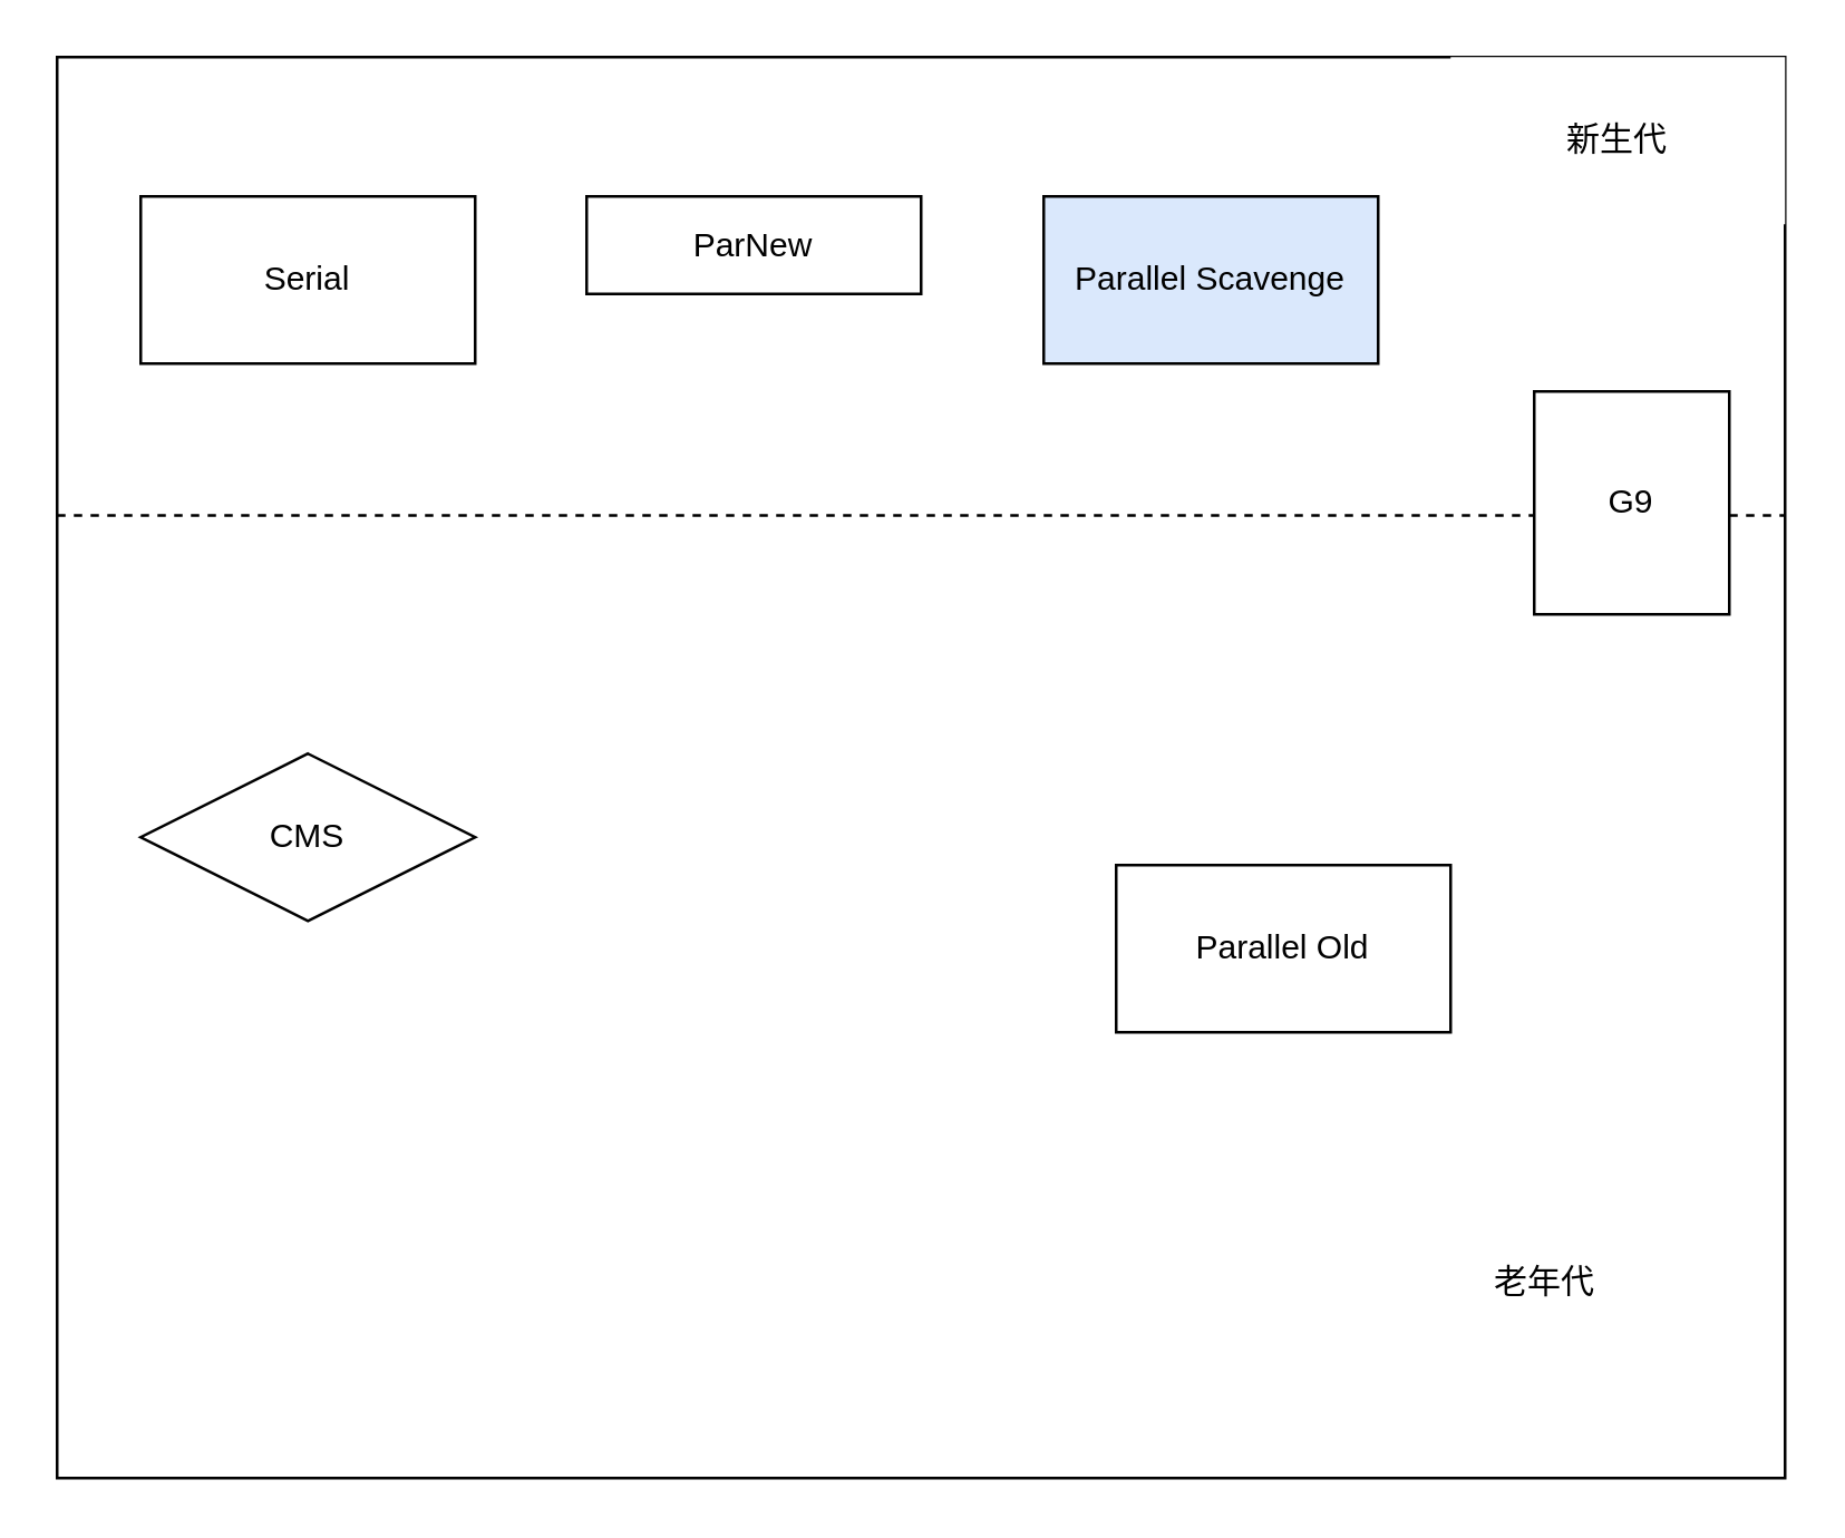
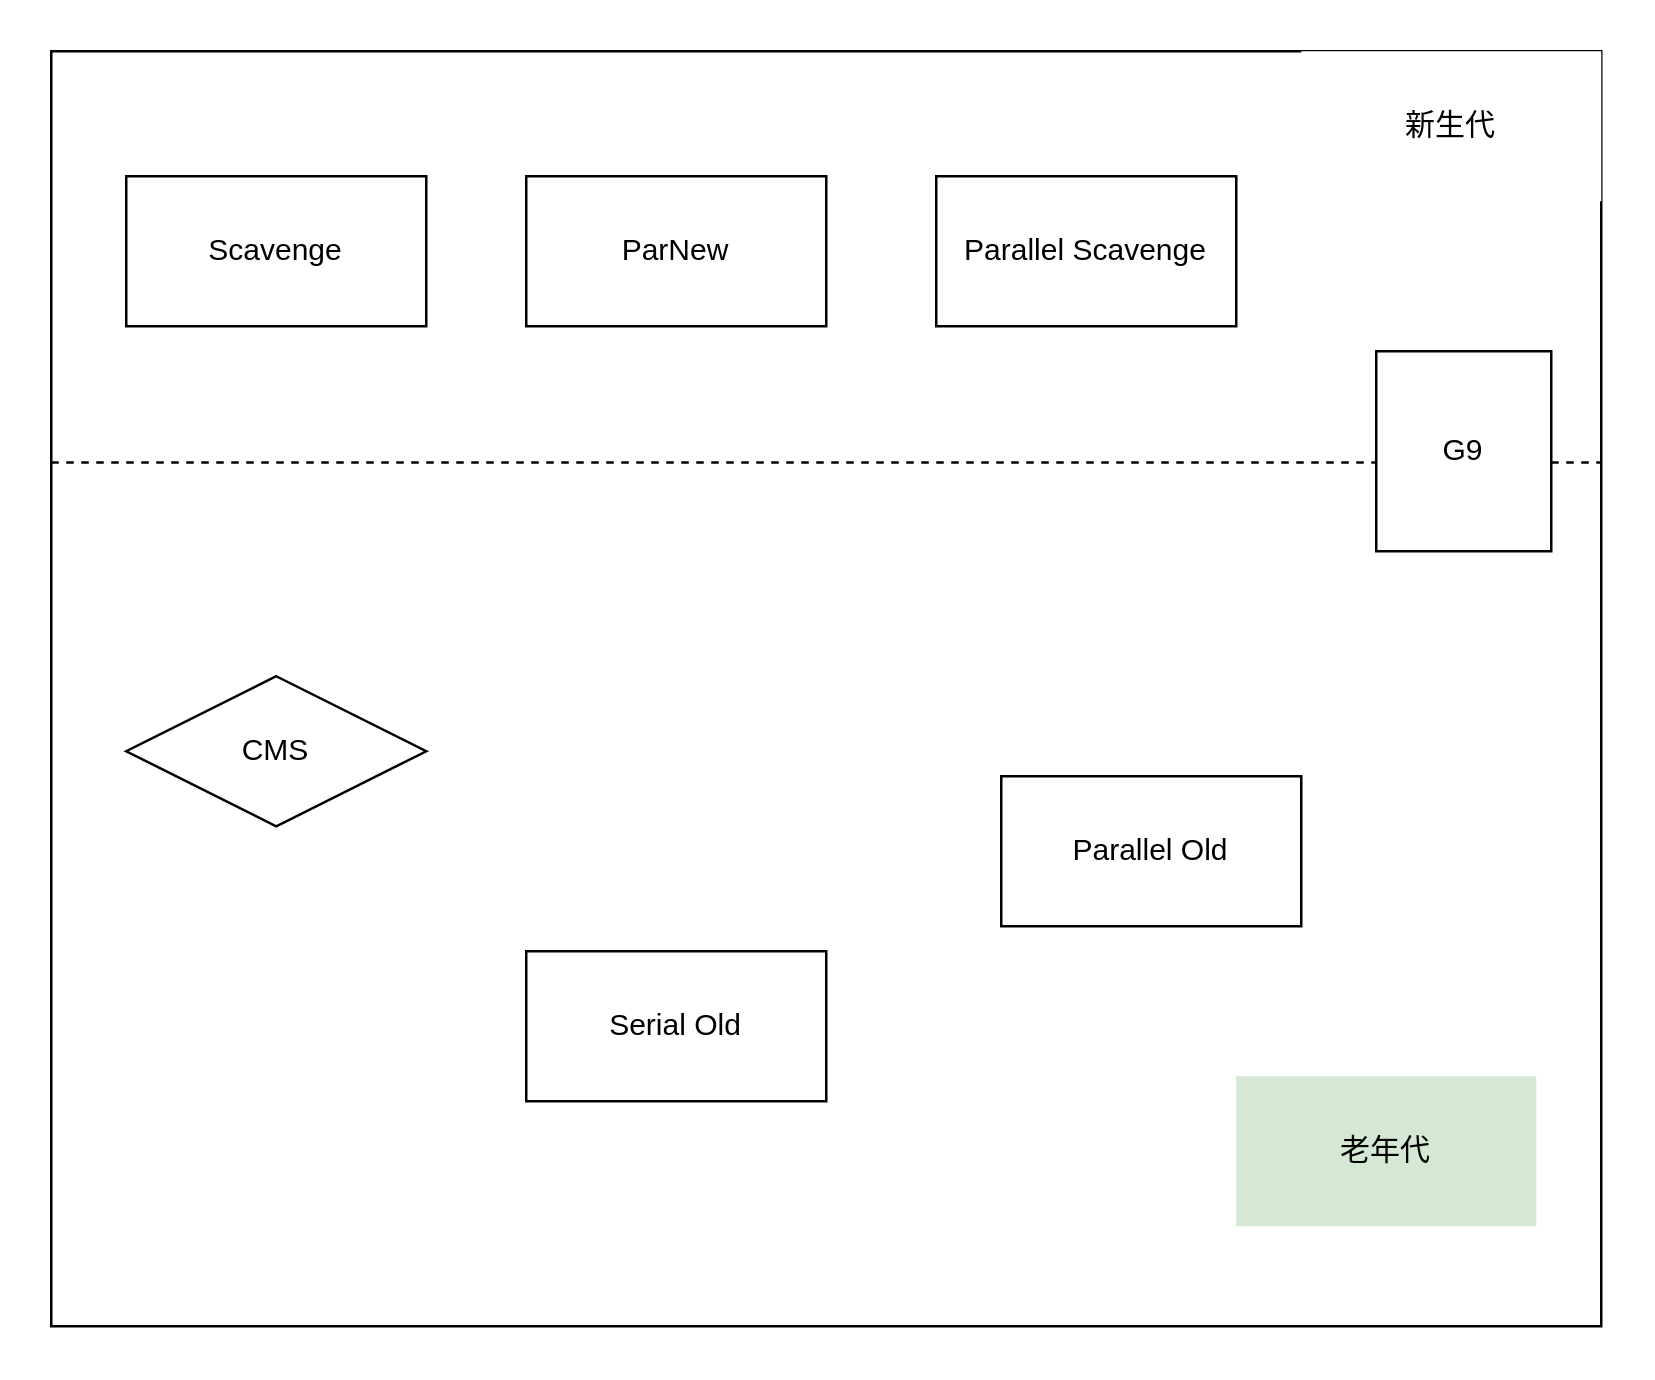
  <mxCell id="0" />
  <mxCell id="1" parent="0" />
  <mxCell id="2" value="" style="rounded=0;whiteSpace=wrap;html=1;" vertex="1" parent="1"><mxGeometry x="20" y="20" width="620" height="510" as="geometry" /></mxCell>
  <mxCell id="3" value="" style="endArrow=none;dashed=1;html=1;exitX=0;exitY=0.25;exitDx=0;exitDy=0;entryX=1;entryY=0.25;entryDx=0;entryDy=0;" edge="1" parent="1"><mxGeometry width="50" height="50" relative="1" as="geometry"><mxPoint x="20" y="184.5" as="sourcePoint" /><mxPoint x="640" y="184.5" as="targetPoint" /></mxGeometry></mxCell>
- <mxCell id="4" value="Serial" style="rounded=0;whiteSpace=wrap;html=1;" vertex="1" parent="1"><mxGeometry x="50" y="70" width="120" height="60" as="geometry" /></mxCell>
- <mxCell id="5" value="ParNew" style="rounded=0;whiteSpace=wrap;html=1;" vertex="1" parent="1"><mxGeometry x="210" y="70" width="120" height="35" as="geometry" /></mxCell>
- <mxCell id="6" value="Parallel Scavenge" style="rounded=0;whiteSpace=wrap;html=1;fillColor=#dae8fc;" vertex="1" parent="1"><mxGeometry x="374" y="70" width="120" height="60" as="geometry" /></mxCell>
+ <mxCell id="4" value="Scavenge" style="rounded=0;whiteSpace=wrap;html=1;" vertex="1" parent="1"><mxGeometry x="50" y="70" width="120" height="60" as="geometry" /></mxCell>
+ <mxCell id="5" value="ParNew" style="rounded=0;whiteSpace=wrap;html=1;" vertex="1" parent="1"><mxGeometry x="210" y="70" width="120" height="60" as="geometry" /></mxCell>
+ <mxCell id="6" value="Parallel Scavenge" style="rounded=0;whiteSpace=wrap;html=1;" vertex="1" parent="1"><mxGeometry x="374" y="70" width="120" height="60" as="geometry" /></mxCell>
  <mxCell id="7" value="新生代" style="rounded=0;whiteSpace=wrap;html=1;strokeColor=none;" vertex="1" parent="1"><mxGeometry x="520" y="20" width="120" height="60" as="geometry" /></mxCell>
  <mxCell id="8" value="G9" style="rounded=0;whiteSpace=wrap;html=1;" vertex="1" parent="1"><mxGeometry x="550" y="140" width="70" height="80" as="geometry" /></mxCell>
  <mxCell id="9" value="CMS" style="rhombus;whiteSpace=wrap;html=1;" vertex="1" parent="1"><mxGeometry x="50" y="270" width="120" height="60" as="geometry" /></mxCell>
+ <mxCell id="10" value="Serial Old" style="rounded=0;whiteSpace=wrap;html=1;" vertex="1" parent="1"><mxGeometry x="210" y="380" width="120" height="60" as="geometry" /></mxCell>
  <mxCell id="11" value="Parallel Old" style="rounded=0;whiteSpace=wrap;html=1;" vertex="1" parent="1"><mxGeometry x="400" y="310" width="120" height="60" as="geometry" /></mxCell>
- <mxCell id="12" value="老年代" style="rounded=0;whiteSpace=wrap;html=1;strokeColor=none;" vertex="1" parent="1"><mxGeometry x="494" y="430" width="120" height="60" as="geometry" /></mxCell>
+ <mxCell id="12" value="老年代" style="rounded=0;whiteSpace=wrap;html=1;strokeColor=none;fillColor=#d5e8d4;" vertex="1" parent="1"><mxGeometry x="494" y="430" width="120" height="60" as="geometry" /></mxCell>
